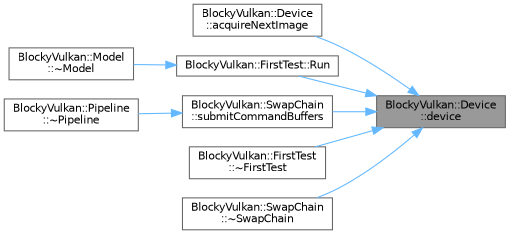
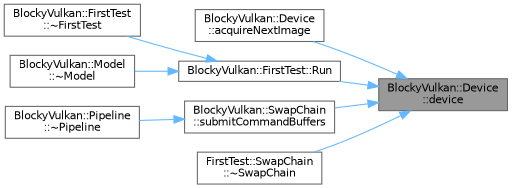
  digraph {
    rankdir=RL
    node [color=grey40 fillcolor=white fontname=Helvetica fontsize=10 shape=box style=filled]
    edge [color=steelblue1 dir=back fontname=Helvetica fontsize=10 labelfontname=Helvetica labelfontsize=10 style=solid]
    n1 [color=gray40 fillcolor=grey60 fontcolor=black height=0.2 label="BlockyVulkan::Device\l::device" width=0.4]
    n2 [height=0.2 label="BlockyVulkan::Device\l::acquireNextImage" width=0.4]
    n3 [height=0.2 label="BlockyVulkan::FirstTest::Run" width=0.4]
    n4 [height=0.2 label="BlockyVulkan::SwapChain\l::submitCommandBuffers" width=0.4]
    n5 [height=0.2 label="BlockyVulkan::FirstTest\l::~FirstTest" width=0.4]
-   n6 [height=0.2 label="BlockyVulkan::SwapChain\l::~SwapChain" width=0.4]
+   n6 [height=0.2 label="FirstTest::SwapChain\l::~SwapChain" width=0.4]
    n7 [height=0.2 label="BlockyVulkan::Model\l::~Model" width=0.4]
    n8 [height=0.2 label="BlockyVulkan::Pipeline\l::~Pipeline" width=0.4]
    n1 -> n2
    n1 -> n3
    n1 -> n4
-   n1 -> n5
+   n3 -> n5
    n1 -> n6
    n3 -> n7
    n4 -> n8
  }
